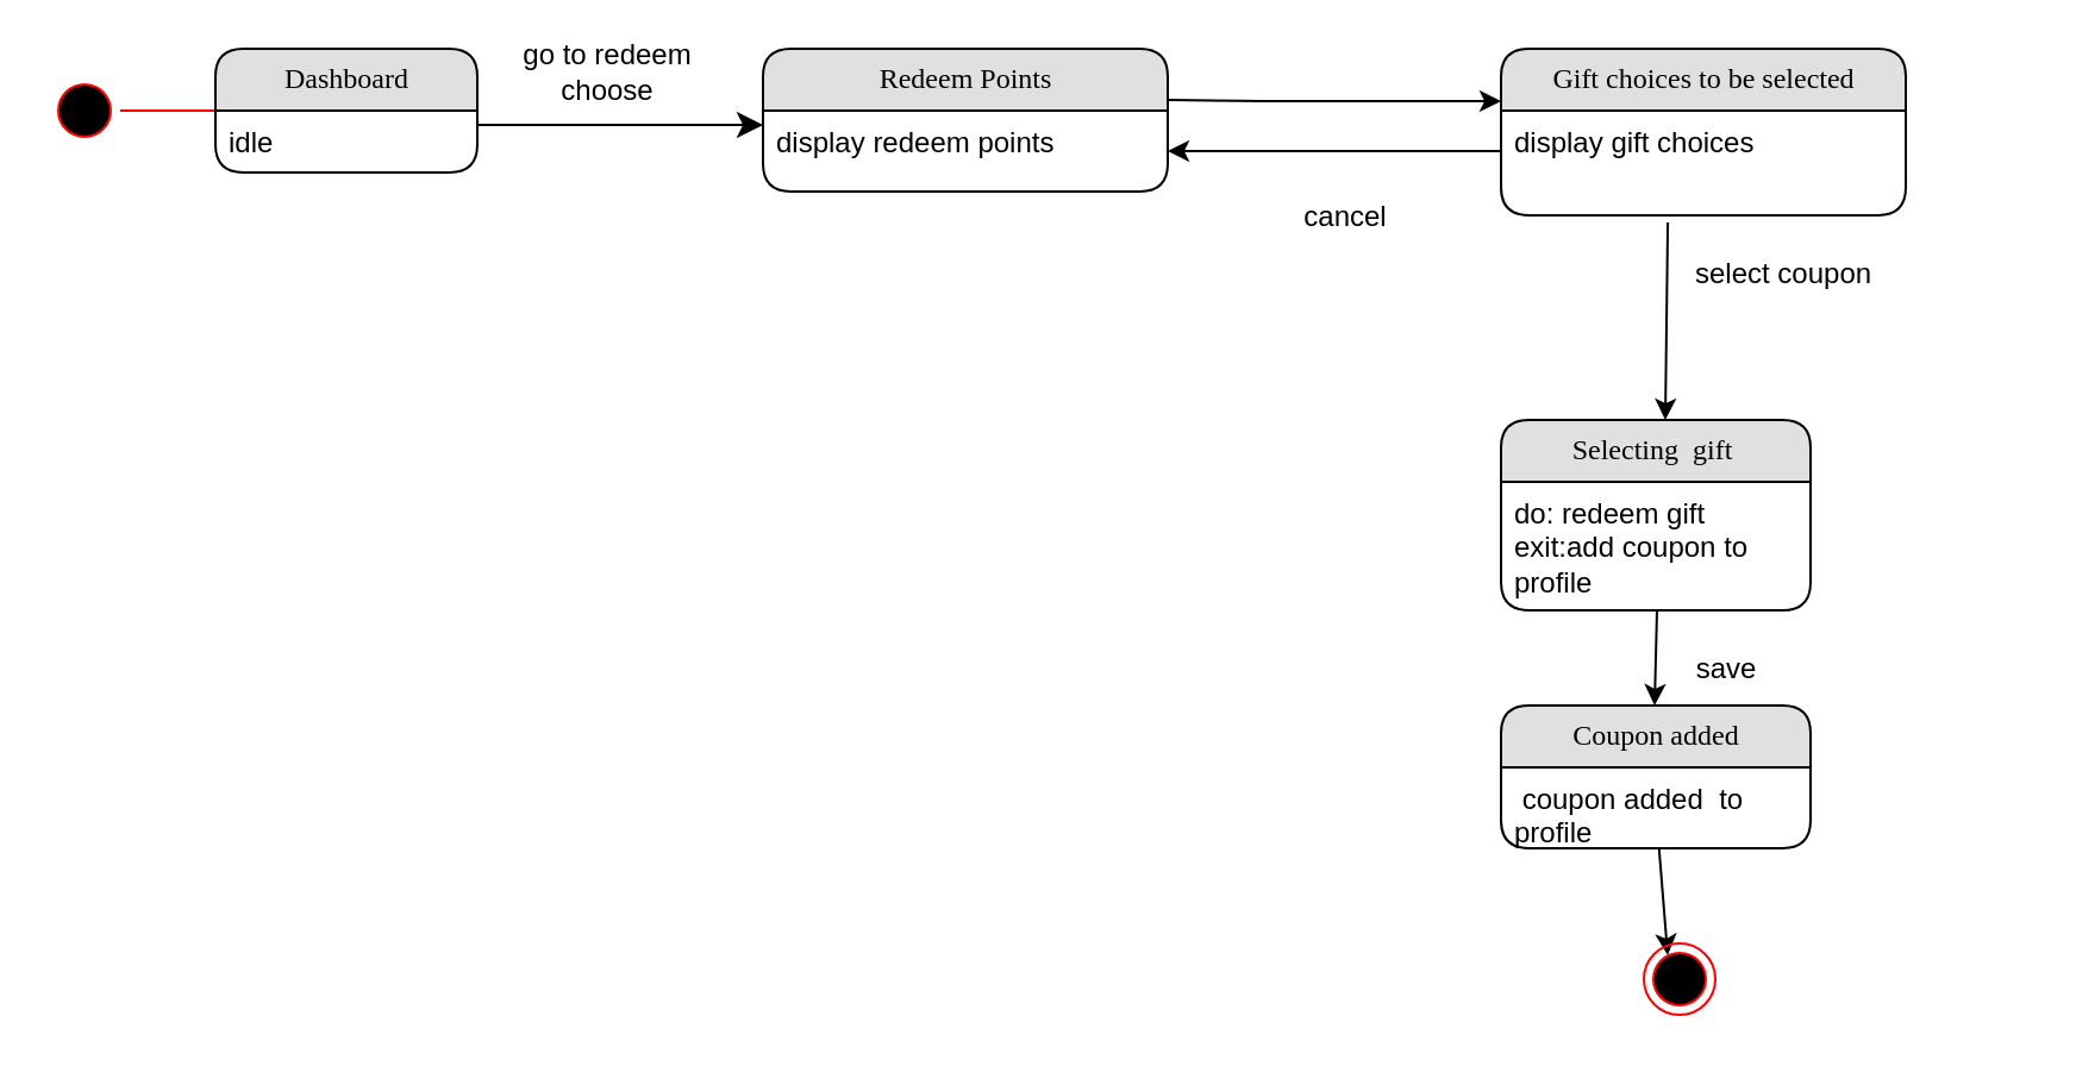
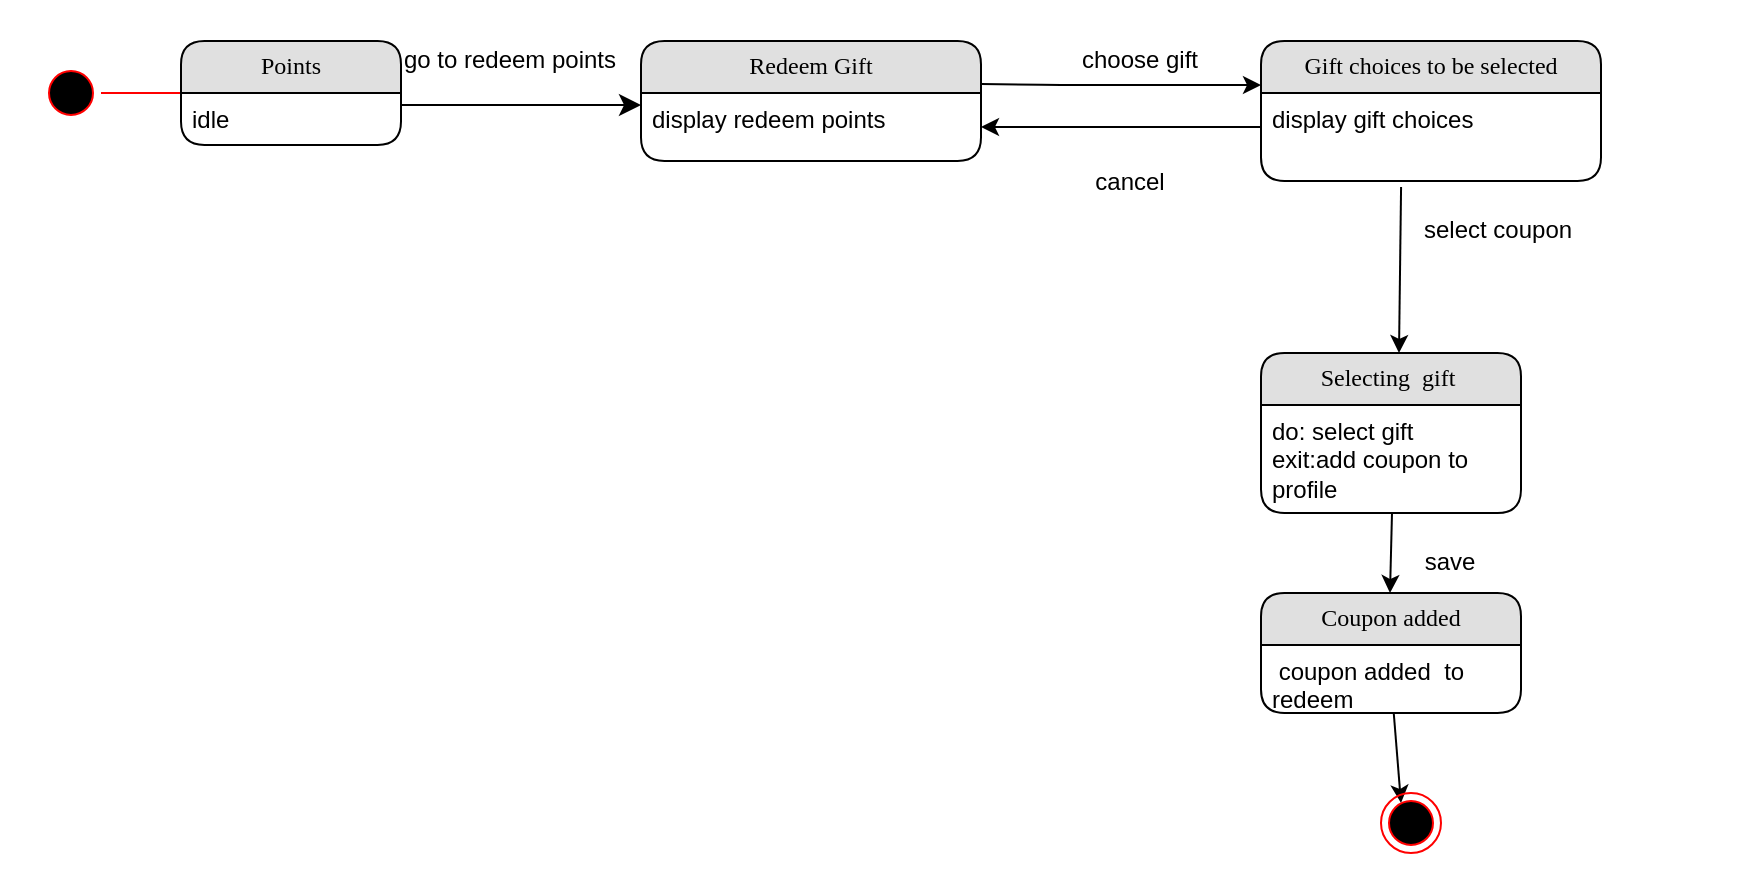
  <mxCell id="0" />
  <mxCell id="1" parent="0" />
  <mxCell id="2" style="edgeStyle=orthogonalEdgeStyle;html=1;labelBackgroundColor=none;startFill=0;startSize=8;endFill=1;endSize=8;fontFamily=Verdana;fontSize=12;exitX=1;exitY=0.5;" parent="1" edge="1"><mxGeometry relative="1" as="geometry"><Array as="points" /><mxPoint x="200" y="52" as="sourcePoint" /><mxPoint x="320" y="52" as="targetPoint" /></mxGeometry></mxCell>
  <mxCell id="3" value="cancel" style="text;html=1;strokeColor=none;fillColor=none;align=center;verticalAlign=middle;whiteSpace=wrap;rounded=0;" parent="1" vertex="1"><mxGeometry x="530" y="76" width="70" height="30" as="geometry" /></mxCell>
+ <mxCell id="4" value="choose gift" style="text;html=1;strokeColor=none;fillColor=none;align=center;verticalAlign=middle;whiteSpace=wrap;rounded=0;" parent="1" vertex="1"><mxGeometry x="530" y="20" width="80" height="20" as="geometry" /></mxCell>
  <mxCell id="5" value="" style="ellipse;html=1;shape=startState;fillColor=#000000;strokeColor=#ff0000;" parent="1" vertex="1"><mxGeometry x="20" y="31" width="30" height="30" as="geometry" /></mxCell>
  <mxCell id="6" value="" style="edgeStyle=orthogonalEdgeStyle;html=1;verticalAlign=bottom;endArrow=open;endSize=8;strokeColor=#ff0000;" parent="1" source="5" edge="1"><mxGeometry relative="1" as="geometry"><mxPoint x="110" y="46" as="targetPoint" /></mxGeometry></mxCell>
  <mxCell id="7" value="" style="endArrow=classic;html=1;exitX=0.412;exitY=1.068;exitDx=0;exitDy=0;exitPerimeter=0;" parent="1" source="11" edge="1"><mxGeometry width="50" height="50" relative="1" as="geometry"><mxPoint x="760" y="45.5" as="sourcePoint" /><mxPoint x="699" y="176" as="targetPoint" /></mxGeometry></mxCell>
- <mxCell id="8" value="go to redeem choose" style="text;html=1;strokeColor=none;fillColor=none;align=center;verticalAlign=middle;whiteSpace=wrap;rounded=0;" parent="1" vertex="1"><mxGeometry x="200" y="20" width="110" height="20" as="geometry" /></mxCell>
+ <mxCell id="8" value="go to redeem points" style="text;html=1;strokeColor=none;fillColor=none;align=center;verticalAlign=middle;whiteSpace=wrap;rounded=0;" parent="1" vertex="1"><mxGeometry x="200" y="20" width="110" height="20" as="geometry" /></mxCell>
  <mxCell id="9" value="" style="endArrow=classic;html=1;" parent="1" edge="1"><mxGeometry width="50" height="50" relative="1" as="geometry"><mxPoint x="490" y="41.5" as="sourcePoint" /><mxPoint x="630" y="42" as="targetPoint" /><Array as="points"><mxPoint x="530" y="42" /></Array></mxGeometry></mxCell>
  <mxCell id="10" value="Gift choices to be selected" style="swimlane;html=1;fontStyle=0;childLayout=stackLayout;horizontal=1;startSize=26;fillColor=#e0e0e0;horizontalStack=0;resizeParent=1;resizeLast=0;collapsible=1;marginBottom=0;swimlaneFillColor=#ffffff;align=center;rounded=1;shadow=0;comic=0;labelBackgroundColor=none;strokeWidth=1;fontFamily=Verdana;fontSize=12" parent="1" vertex="1"><mxGeometry x="630" y="20" width="170" height="70" as="geometry" /></mxCell>
  <mxCell id="11" value="display gift choices" style="text;html=1;strokeColor=none;fillColor=none;spacingLeft=4;spacingRight=4;whiteSpace=wrap;overflow=hidden;rotatable=0;points=[[0,0.5],[1,0.5]];portConstraint=eastwest;" parent="10" vertex="1"><mxGeometry y="26" width="170" height="44" as="geometry" /></mxCell>
- <mxCell id="12" value="Dashboard" style="swimlane;html=1;fontStyle=0;childLayout=stackLayout;horizontal=1;startSize=26;fillColor=#e0e0e0;horizontalStack=0;resizeParent=1;resizeLast=0;collapsible=1;marginBottom=0;swimlaneFillColor=#ffffff;align=center;rounded=1;shadow=0;comic=0;labelBackgroundColor=none;strokeWidth=1;fontFamily=Verdana;fontSize=12" parent="1" vertex="1"><mxGeometry x="90" y="20" width="110" height="52" as="geometry" /></mxCell>
+ <mxCell id="12" value="Points" style="swimlane;html=1;fontStyle=0;childLayout=stackLayout;horizontal=1;startSize=26;fillColor=#e0e0e0;horizontalStack=0;resizeParent=1;resizeLast=0;collapsible=1;marginBottom=0;swimlaneFillColor=#ffffff;align=center;rounded=1;shadow=0;comic=0;labelBackgroundColor=none;strokeWidth=1;fontFamily=Verdana;fontSize=12" parent="1" vertex="1"><mxGeometry x="90" y="20" width="110" height="52" as="geometry" /></mxCell>
  <mxCell id="13" value="idle" style="text;html=1;strokeColor=none;fillColor=none;spacingLeft=4;spacingRight=4;whiteSpace=wrap;overflow=hidden;rotatable=0;points=[[0,0.5],[1,0.5]];portConstraint=eastwest;" parent="12" vertex="1"><mxGeometry y="26" width="110" height="26" as="geometry" /></mxCell>
- <mxCell id="14" value="Redeem Points" style="swimlane;html=1;fontStyle=0;childLayout=stackLayout;horizontal=1;startSize=26;fillColor=#e0e0e0;horizontalStack=0;resizeParent=1;resizeLast=0;collapsible=1;marginBottom=0;swimlaneFillColor=#ffffff;align=center;rounded=1;shadow=0;comic=0;labelBackgroundColor=none;strokeWidth=1;fontFamily=Verdana;fontSize=12" parent="1" vertex="1"><mxGeometry x="320" y="20" width="170" height="60" as="geometry" /></mxCell>
+ <mxCell id="14" value="Redeem Gift" style="swimlane;html=1;fontStyle=0;childLayout=stackLayout;horizontal=1;startSize=26;fillColor=#e0e0e0;horizontalStack=0;resizeParent=1;resizeLast=0;collapsible=1;marginBottom=0;swimlaneFillColor=#ffffff;align=center;rounded=1;shadow=0;comic=0;labelBackgroundColor=none;strokeWidth=1;fontFamily=Verdana;fontSize=12" parent="1" vertex="1"><mxGeometry x="320" y="20" width="170" height="60" as="geometry" /></mxCell>
  <mxCell id="15" value="display redeem points" style="text;html=1;strokeColor=none;fillColor=none;spacingLeft=4;spacingRight=4;whiteSpace=wrap;overflow=hidden;rotatable=0;points=[[0,0.5],[1,0.5]];portConstraint=eastwest;" parent="14" vertex="1"><mxGeometry y="26" width="170" height="34" as="geometry" /></mxCell>
  <mxCell id="16" value="" style="endArrow=classic;html=1;entryX=1;entryY=0.5;entryDx=0;entryDy=0;" parent="1" target="15" edge="1"><mxGeometry width="50" height="50" relative="1" as="geometry"><mxPoint x="630" y="63" as="sourcePoint" /><mxPoint x="490" y="62" as="targetPoint" /><Array as="points" /></mxGeometry></mxCell>
  <mxCell id="17" value="" style="endArrow=classic;html=1;" parent="1" source="21" edge="1"><mxGeometry width="50" height="50" relative="1" as="geometry"><mxPoint x="660" y="400.5" as="sourcePoint" /><mxPoint x="700" y="401" as="targetPoint" /></mxGeometry></mxCell>
  <mxCell id="18" value="Selecting&amp;nbsp; gift&amp;nbsp;" style="swimlane;html=1;fontStyle=0;childLayout=stackLayout;horizontal=1;startSize=26;fillColor=#e0e0e0;horizontalStack=0;resizeParent=1;resizeLast=0;collapsible=1;marginBottom=0;swimlaneFillColor=#ffffff;align=center;rounded=1;shadow=0;comic=0;labelBackgroundColor=none;strokeWidth=1;fontFamily=Verdana;fontSize=12" parent="1" vertex="1"><mxGeometry x="630" y="176" width="130" height="80" as="geometry" /></mxCell>
- <mxCell id="19" value="do: redeem gift&lt;br&gt;exit:add coupon to profile" style="text;html=1;strokeColor=none;fillColor=none;spacingLeft=4;spacingRight=4;whiteSpace=wrap;overflow=hidden;rotatable=0;points=[[0,0.5],[1,0.5]];portConstraint=eastwest;" parent="18" vertex="1"><mxGeometry y="26" width="130" height="54" as="geometry" /></mxCell>
+ <mxCell id="19" value="do: select gift&lt;br&gt;exit:add coupon to profile" style="text;html=1;strokeColor=none;fillColor=none;spacingLeft=4;spacingRight=4;whiteSpace=wrap;overflow=hidden;rotatable=0;points=[[0,0.5],[1,0.5]];portConstraint=eastwest;" parent="18" vertex="1"><mxGeometry y="26" width="130" height="54" as="geometry" /></mxCell>
  <mxCell id="20" value="Coupon added" style="swimlane;html=1;fontStyle=0;childLayout=stackLayout;horizontal=1;startSize=26;fillColor=#e0e0e0;horizontalStack=0;resizeParent=1;resizeLast=0;collapsible=1;marginBottom=0;swimlaneFillColor=#ffffff;align=center;rounded=1;shadow=0;comic=0;labelBackgroundColor=none;strokeWidth=1;fontFamily=Verdana;fontSize=12" parent="1" vertex="1"><mxGeometry x="630" y="296" width="130" height="60" as="geometry" /></mxCell>
- <mxCell id="21" value="&amp;nbsp;coupon added&amp;nbsp; to profile" style="text;html=1;strokeColor=none;fillColor=none;spacingLeft=4;spacingRight=4;whiteSpace=wrap;overflow=hidden;rotatable=0;points=[[0,0.5],[1,0.5]];portConstraint=eastwest;" parent="20" vertex="1"><mxGeometry y="26" width="130" height="34" as="geometry" /></mxCell>
+ <mxCell id="21" value="&amp;nbsp;coupon added&amp;nbsp; to redeem" style="text;html=1;strokeColor=none;fillColor=none;spacingLeft=4;spacingRight=4;whiteSpace=wrap;overflow=hidden;rotatable=0;points=[[0,0.5],[1,0.5]];portConstraint=eastwest;" parent="20" vertex="1"><mxGeometry y="26" width="130" height="34" as="geometry" /></mxCell>
  <mxCell id="22" value="" style="endArrow=classic;html=1;exitX=0.412;exitY=1.068;exitDx=0;exitDy=0;exitPerimeter=0;" parent="1" edge="1"><mxGeometry width="50" height="50" relative="1" as="geometry"><mxPoint x="695.5" y="256" as="sourcePoint" /><mxPoint x="694.5" y="296" as="targetPoint" /></mxGeometry></mxCell>
  <mxCell id="23" value="" style="ellipse;html=1;shape=endState;fillColor=#000000;strokeColor=#ff0000;" parent="1" vertex="1"><mxGeometry x="690" y="396" width="30" height="30" as="geometry" /></mxCell>
  <mxCell id="24" value="save" style="text;html=1;strokeColor=none;fillColor=none;align=center;verticalAlign=middle;whiteSpace=wrap;rounded=0;" parent="1" vertex="1"><mxGeometry x="690" y="266" width="70" height="30" as="geometry" /></mxCell>
  <mxCell id="25" value="&lt;font face=&quot;helvetica&quot;&gt;select coupon&lt;/font&gt;" style="text;whiteSpace=wrap;html=1;" parent="1" vertex="1"><mxGeometry x="710" y="101" width="140" height="30" as="geometry" /></mxCell>
